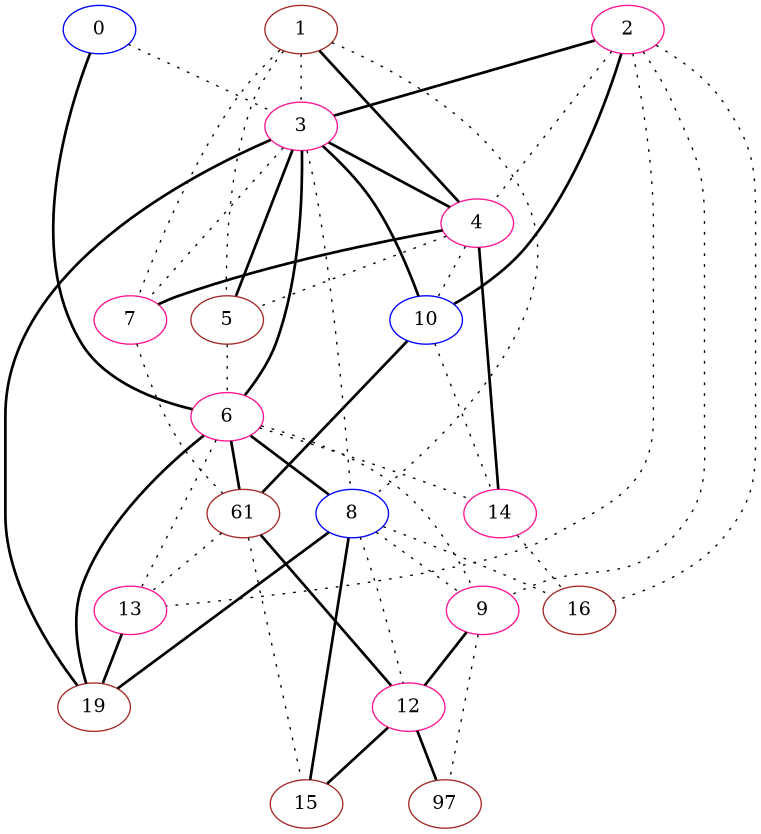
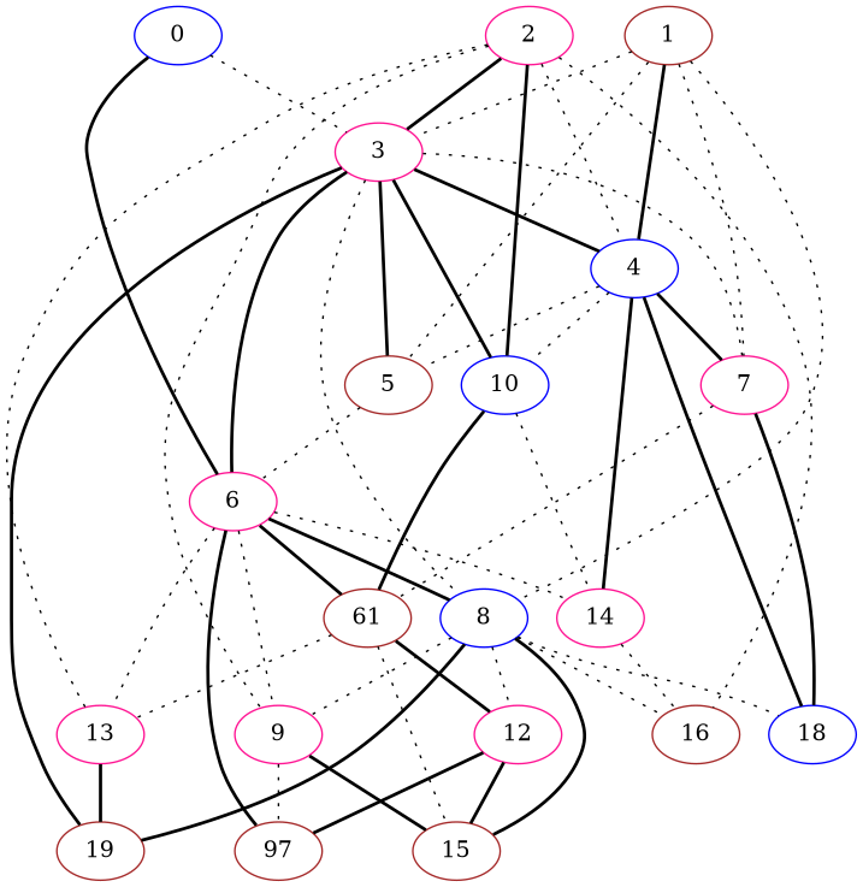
  strict graph {
    node [color=deeppink]
    edge [style=dotted]
    0 [color=blue]
    3
    6
-   4
+   4 [color=blue]
    5 [color=brown]
    7
    8 [color=blue]
    10 [color=blue]
    19 [color=brown]
    14
+   18 [color=blue]
    n12 [color=brown label=61]
    9
    16 [color=brown]
    12
    15 [color=brown]
    13
    n18 [color=brown label=97]
    1 [color=brown]
    2
    0 -- 3
    0 -- 6 [style=bold]
    3 -- 6 [style=bold]
    3 -- 4 [style=bold]
    3 -- 5 [style=bold]
    3 -- 7
    3 -- 8
    3 -- 10 [style=bold]
    3 -- 19 [style=bold]
    6 -- 8 [style=bold]
    6 -- 14
    6 -- n12 [style=bold]
    6 -- 9
    6 -- 13
-   6 -- 19 [style=bold]
+   6 -- n18 [style=bold]
    4 -- 5
    4 -- 7 [style=bold]
    4 -- 10
    4 -- 14 [style=bold]
+   4 -- 18 [style=bold]
    5 -- 6
+   7 -- 18 [style=bold]
    7 -- n12
    8 -- 19 [style=bold]
+   8 -- 18
    8 -- 9
    8 -- 16
    8 -- 12
    8 -- 15 [style=bold]
    10 -- 14
    10 -- n12 [style=bold]
    14 -- 16
    n12 -- 12 [style=bold]
    n12 -- 15
    n12 -- 13
-   9 -- 12 [style=bold]
+   9 -- 15 [style=bold]
    9 -- n18
    12 -- 15 [style=bold]
    12 -- n18 [style=bold]
    13 -- 19 [style=bold]
    1 -- 3
    1 -- 4 [style=bold]
    1 -- 5
    1 -- 7
    1 -- 8
    2 -- 3 [style=bold]
    2 -- 4
    2 -- 10 [style=bold]
    2 -- 9
    2 -- 16
    2 -- 13
  }
